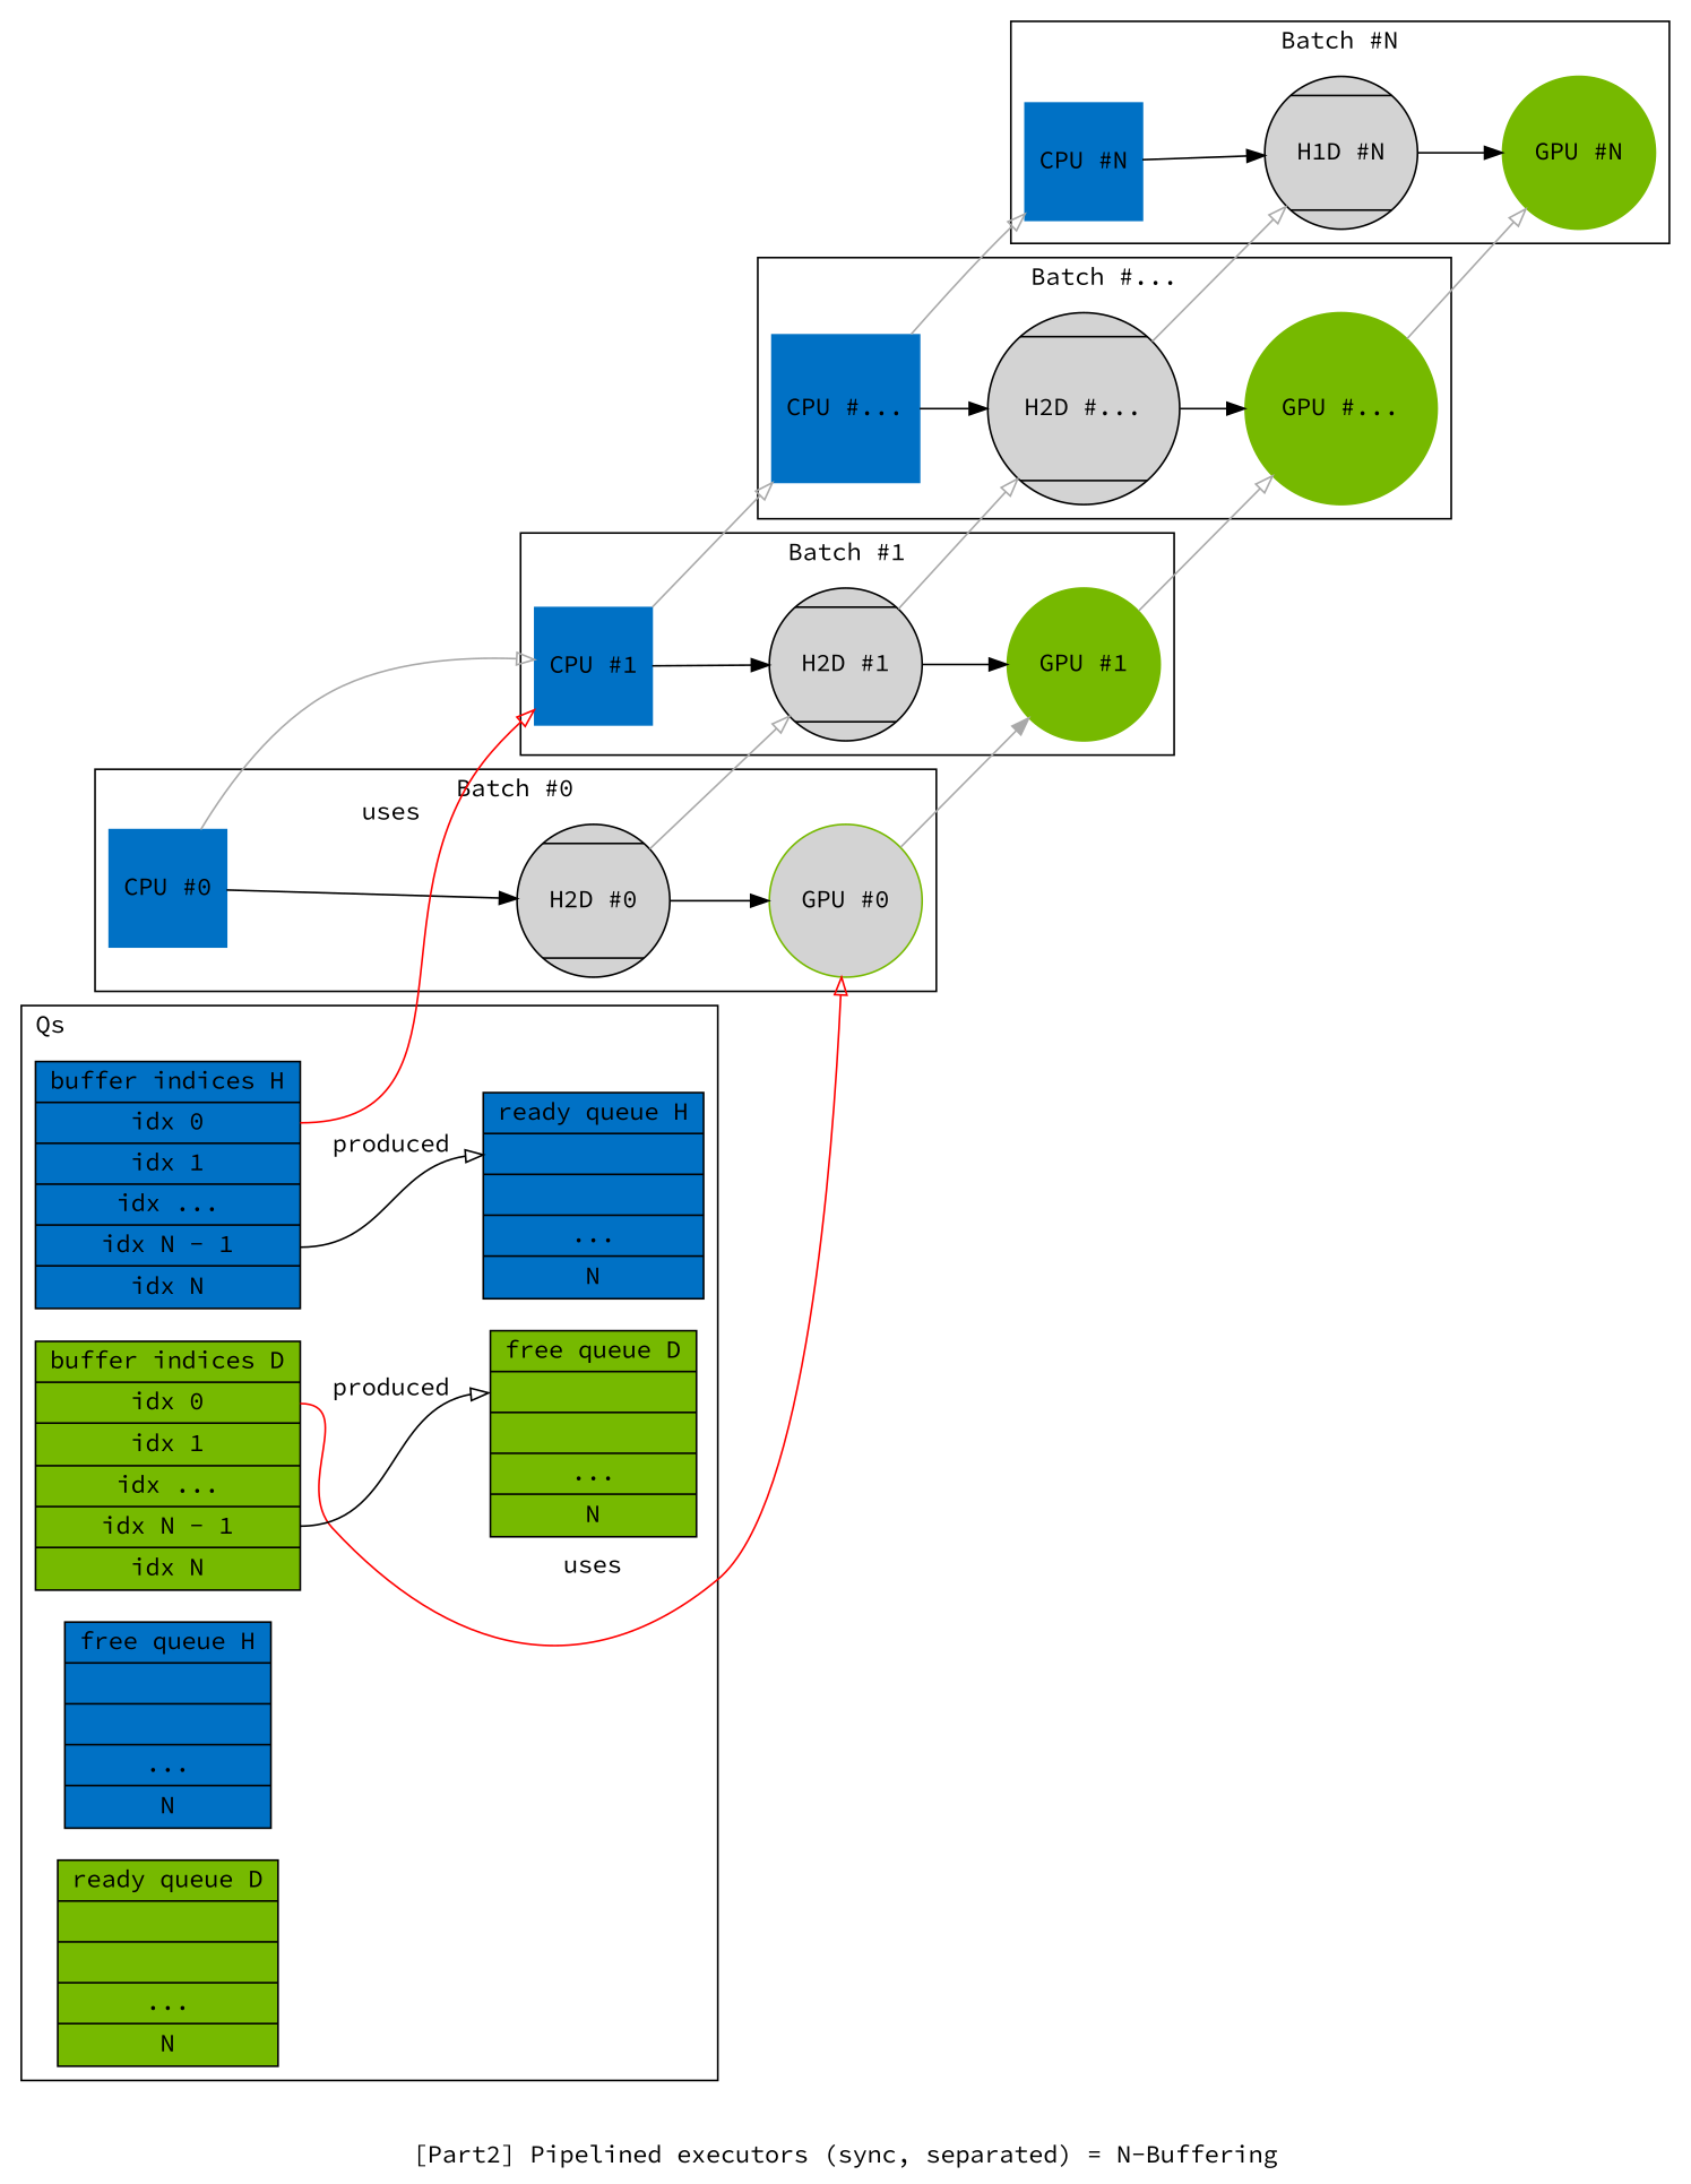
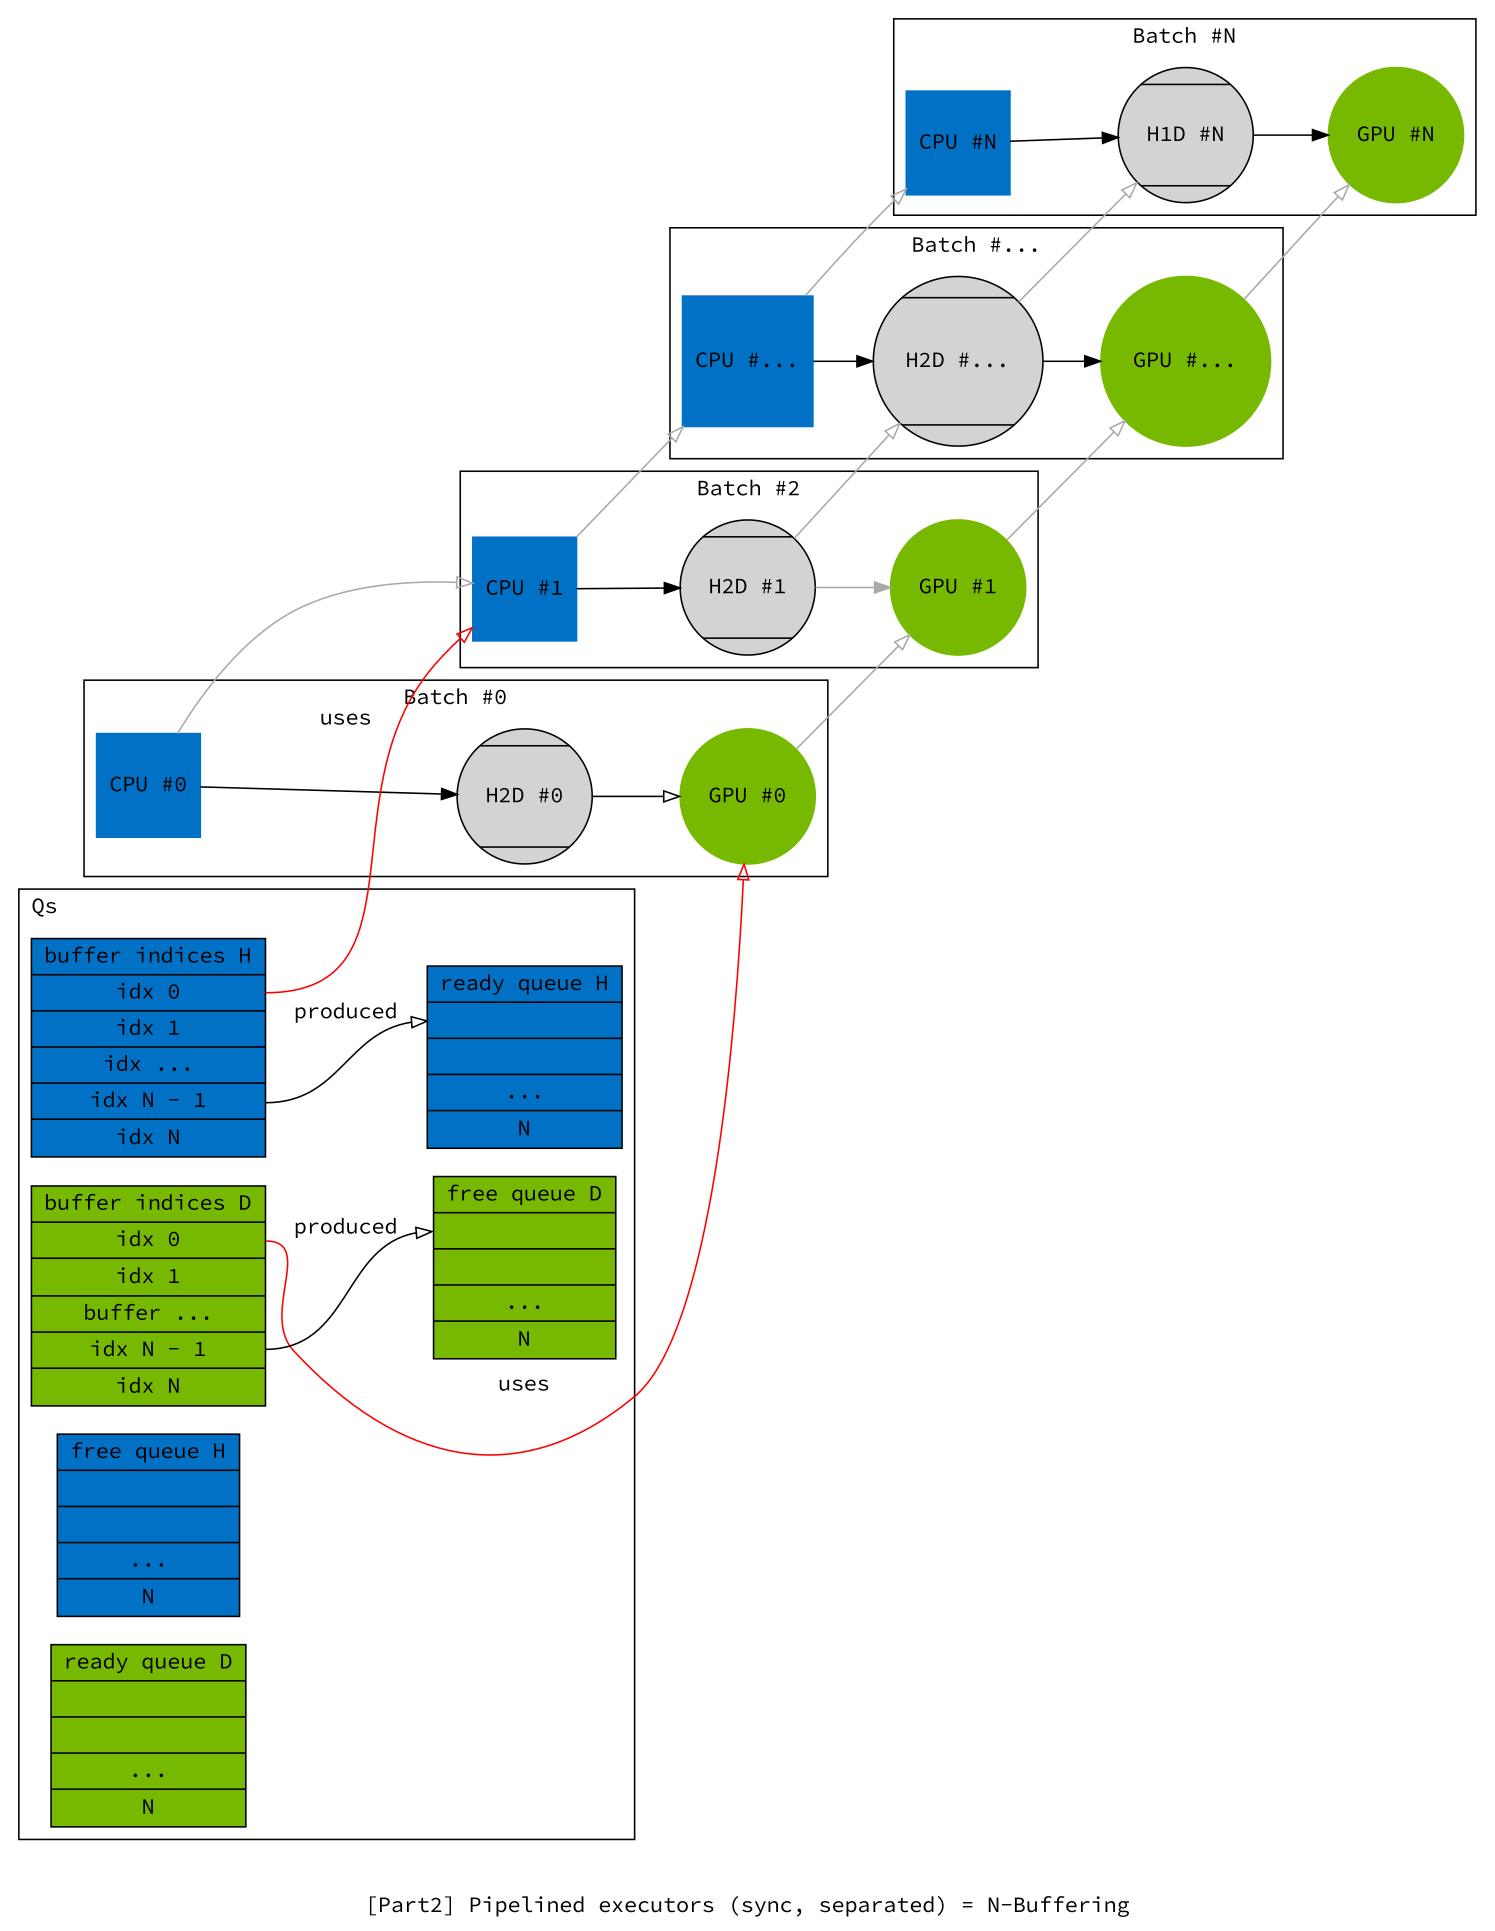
  digraph {
    fontname="Source Code Pro"
    label="[Part2] Pipelined executors (sync, separated) = N-Buffering"
    rankdir=LR
    node [fontname="Source Code Pro" shape=record style=filled]
    edge [fontname="Source Code Pro" arrowhead=empty color=darkgrey]
    n1 [color="#0071c5" label="CPU #0" shape=square]
    n2 [color=black fillcolor=lightgrey label="H2D #0" shape=Mcircle]
-   n3 [color="#76b900" label="GPU #0" shape=circle fillcolor=lightgrey]
+   n3 [color="#76b900" label="GPU #0" shape=circle]
    n4 [color="#0071c5" label="CPU #1" shape=square]
    n5 [color=black fillcolor=lightgrey label="H2D #1" shape=Mcircle]
    n6 [color="#76b900" label="GPU #1" shape=circle]
    n7 [color="#0071c5" label="CPU #..." shape=square]
    n8 [color=black fillcolor=lightgrey label="H2D #..." shape=Mcircle]
    n9 [color="#76b900" label="GPU #..." shape=circle]
    n10 [color="#0071c5" label="CPU #N" shape=square]
    n11 [color=black fillcolor=lightgrey label="H1D #N" shape=Mcircle]
    n12 [color="#76b900" label="GPU #N" shape=circle]
    n13 [fillcolor="#0071c5" label="buffer indices H|<ih0> idx 0 | <ih1> idx 1 | <ih_dot>  idx ...| <ih_N_1> idx N - 1| <ih_N> idx N"]
    n14 [fillcolor="#0071c5" label="ready queue H| <rqh0>  | <rqh1>  | <rqh_dot>  ...| <rqh_N>  N"]
-   n15 [fillcolor="#76b900" label="buffer indices D|<id0> idx 0 | <id1> idx 1 | <id_dot>  idx ...| <id_N_1> idx N - 1| <id_N> idx N"]
+   n15 [fillcolor="#76b900" label="buffer indices D|<id0> idx 0 | <id1> idx 1 | <id_dot>  buffer ...| <id_N_1> idx N - 1| <id_N> idx N"]
    n16 [fillcolor="#76b900" label="free queue D| <fqd0>  | <fqd1>  | <fqd_dot>  ...| <fqd_N>  N"]
    n17 [fillcolor="#0071c5" label="free queue H| <fqh0>  | <fqh1>  | <fqh_dot>  ...| <fqh_N>  N"]
    n18 [fillcolor="#76b900" label="ready queue D| <rqd0>  | <rqd1>  | <rqd_dot>  ...| <rqd_N>  N"]
    subgraph cluster_1 {
      label="Batch #0"
      n1
      n2
      n3
    }
    subgraph cluster_2 {
-     label="Batch #1"
+     label="Batch #2"
      n4
      n5
      n6
    }
    subgraph cluster_3 {
      label="Batch #..."
      n7
      n8
      n9
    }
    subgraph cluster_4 {
      label="Batch #N"
      n10
      n11
      n12
    }
    subgraph cluster_5 {
      label=Qs
      labeljust=l
      n13
      n14
      n15
      n16
      n17
      n18
    }
    n1 -> n2 [arrowhead="" color=""]
    n1 -> n4
-   n2 -> n3 [arrowhead="" color=""]
-   n2 -> n5
-   n3 -> n6 [arrowhead=normal]
+   n2 -> n3 [color=""]
+   n3 -> n6
    n4 -> n5 [arrowhead="" color=""]
    n4 -> n7
-   n5 -> n6 [arrowhead="" color=""]
+   n5 -> n6 [arrowhead=""]
    n5 -> n8
    n6 -> n9
    n7 -> n8 [arrowhead="" color=""]
    n7 -> n10
    n8 -> n9 [arrowhead="" color=""]
    n8 -> n11
    n9 -> n12
    n10 -> n11 [arrowhead="" color=""]
    n11 -> n12 [arrowhead="" color=""]
    n13 -> n4 [color=red label=uses labelcolor=red tailport=ih0]
    n13 -> n14 [color=black headport=rqh0 label=produced labelcolor=red tailport=ih_N_1]
    n15 -> n3 [color=red label=uses labelcolor=red tailport=id0]
    n15 -> n16 [color=black headport=fqd0 label=produced labelcolor=red tailport=id_N_1]
  }
